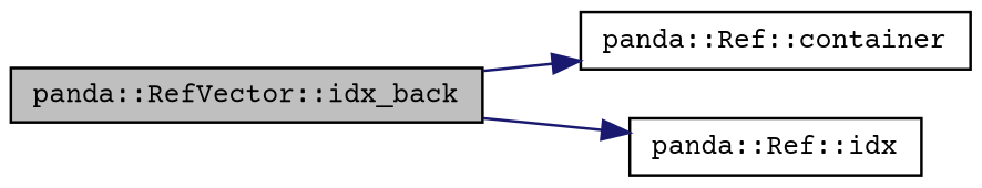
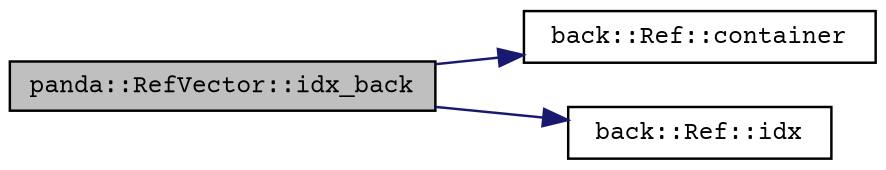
  digraph {
    fontname="Courier Prime"
    rankdir=LR
    node [color=black fillcolor=white fontname="Courier Prime" fontsize=10 shape=record style=filled]
    edge [color=midnightblue fontname="Courier Prime" fontsize=10 labelfontname=Helvetica labelfontsize=10 style=solid]
    n1 [fillcolor=grey75 fontcolor=black height=0.2 label="panda::RefVector::idx_back" width=0.4]
-   n2 [height=0.2 label="panda::Ref::container" width=0.4]
-   n3 [height=0.2 label="panda::Ref::idx" width=0.4]
+   n2 [height=0.2 label="back::Ref::container" width=0.4]
+   n3 [height=0.2 label="back::Ref::idx" width=0.4]
    n1 -> n2
    n1 -> n3
  }
